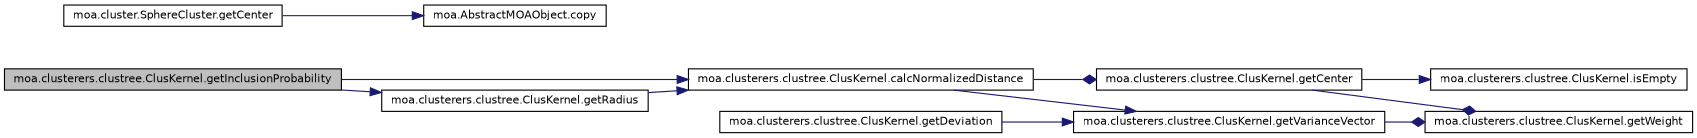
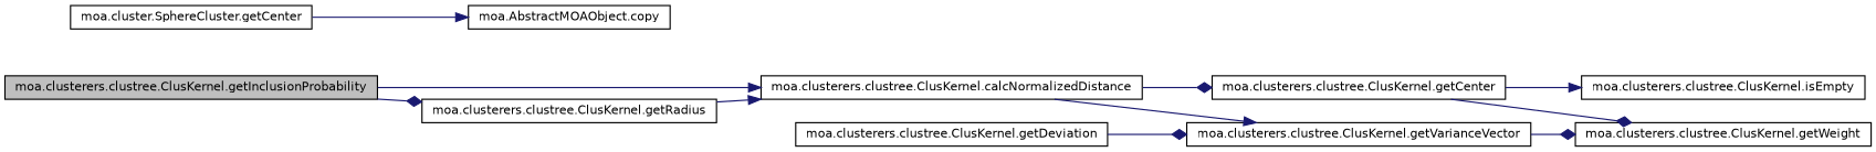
  digraph {
    rankdir=LR
    node [color=black fillcolor=white fontname=Helvetica fontsize=10 shape=record style=filled]
    edge [arrowhead=normal color=midnightblue fontname=Helvetica fontsize=10 labelfontname=Helvetica labelfontsize=10 style=solid]
    n1 [fillcolor=grey75 fontcolor=black height=0.2 label="moa.clusterers.clustree.ClusKernel.getInclusionProbability" width=0.4]
    n2 [height=0.2 label="moa.clusterers.clustree.ClusKernel.calcNormalizedDistance" width=0.4]
    n3 [height=0.2 label="moa.clusterers.clustree.ClusKernel.getRadius" width=0.4]
    n4 [height=0.2 label="moa.clusterers.clustree.ClusKernel.getCenter" width=0.4]
    n5 [height=0.2 label="moa.clusterers.clustree.ClusKernel.getVarianceVector" width=0.4]
    n6 [height=0.2 label="moa.clusterers.clustree.ClusKernel.getWeight" width=0.4]
    n7 [height=0.2 label="moa.clusterers.clustree.ClusKernel.isEmpty" width=0.4]
    n8 [height=0.2 label="moa.cluster.SphereCluster.getCenter" width=0.4]
    n9 [height=0.2 label="moa.AbstractMOAObject.copy" width=0.4]
    n10 [height=0.2 label="moa.clusterers.clustree.ClusKernel.getDeviation" width=0.4]
    n1 -> n2
-   n1 -> n3
+   n1 -> n3 [arrowhead=diamond]
    n2 -> n4 [arrowhead=diamond]
    n2 -> n5
    n3 -> n2
    n4 -> n6 [arrowhead=diamond]
    n4 -> n7
    n5 -> n6 [arrowhead=diamond]
    n8 -> n9
-   n10 -> n5
+   n10 -> n5 [arrowhead=diamond]
  }
